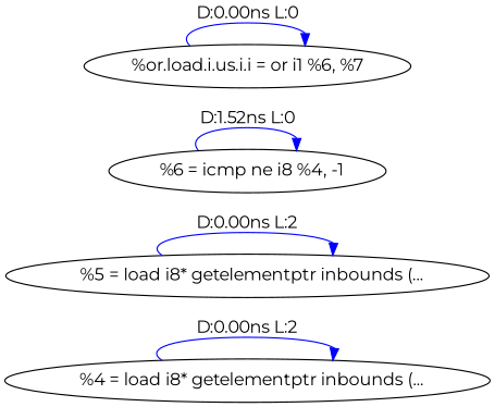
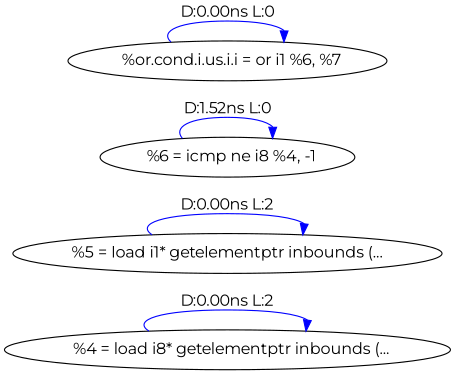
  digraph {
    fontname=Montserrat
    rankdir=LR
    node [fontname=Montserrat]
    edge [color=blue fontname=Montserrat]
    n1 [label="  %4 = load i8* getelementptr inbounds (..."]
-   n2 [label="  %5 = load i8* getelementptr inbounds (..."]
+   n2 [label="%5 = load i1* getelementptr inbounds (..."]
    n3 [label="  %6 = icmp ne i8 %4, -1"]
-   n4 [label="%or.load.i.us.i.i = or i1 %6, %7"]
+   n4 [label="  %or.cond.i.us.i.i = or i1 %6, %7"]
    n1 -> n1 [label="D:0.00ns L:2"]
    n2 -> n2 [label="D:0.00ns L:2"]
    n3 -> n3 [label="D:1.52ns L:0"]
    n4 -> n4 [label="D:0.00ns L:0"]
  }
